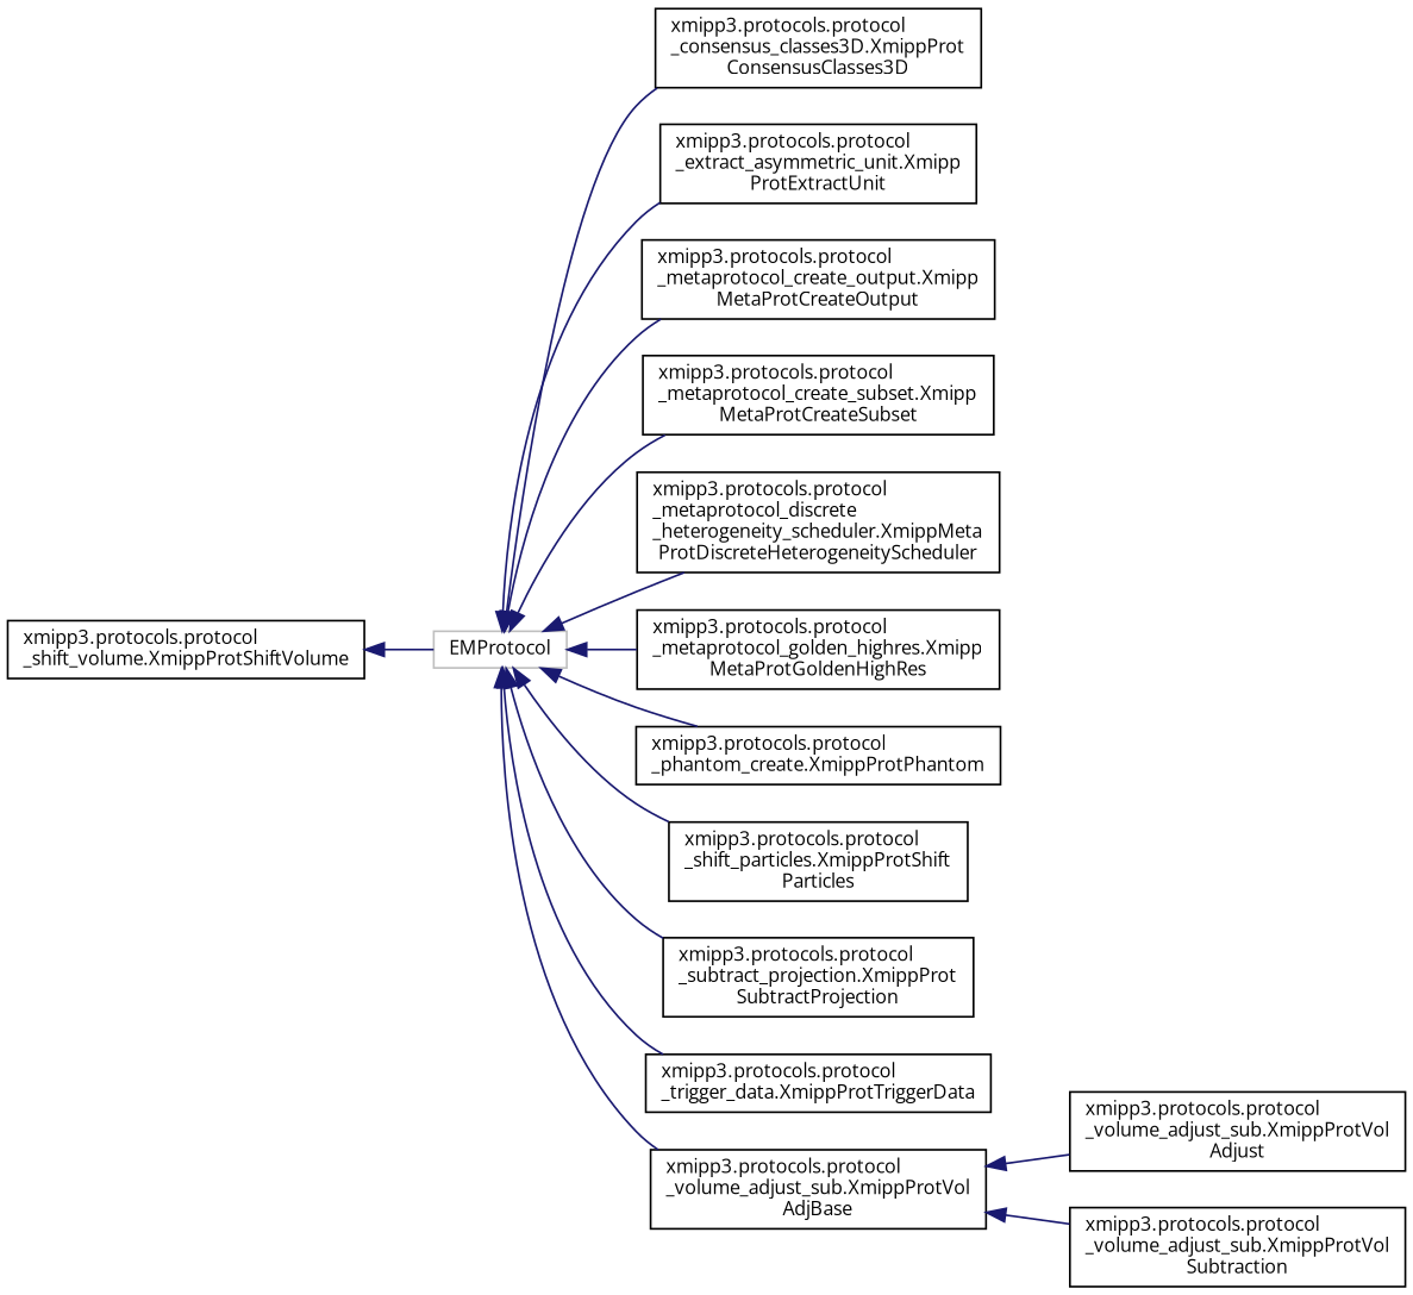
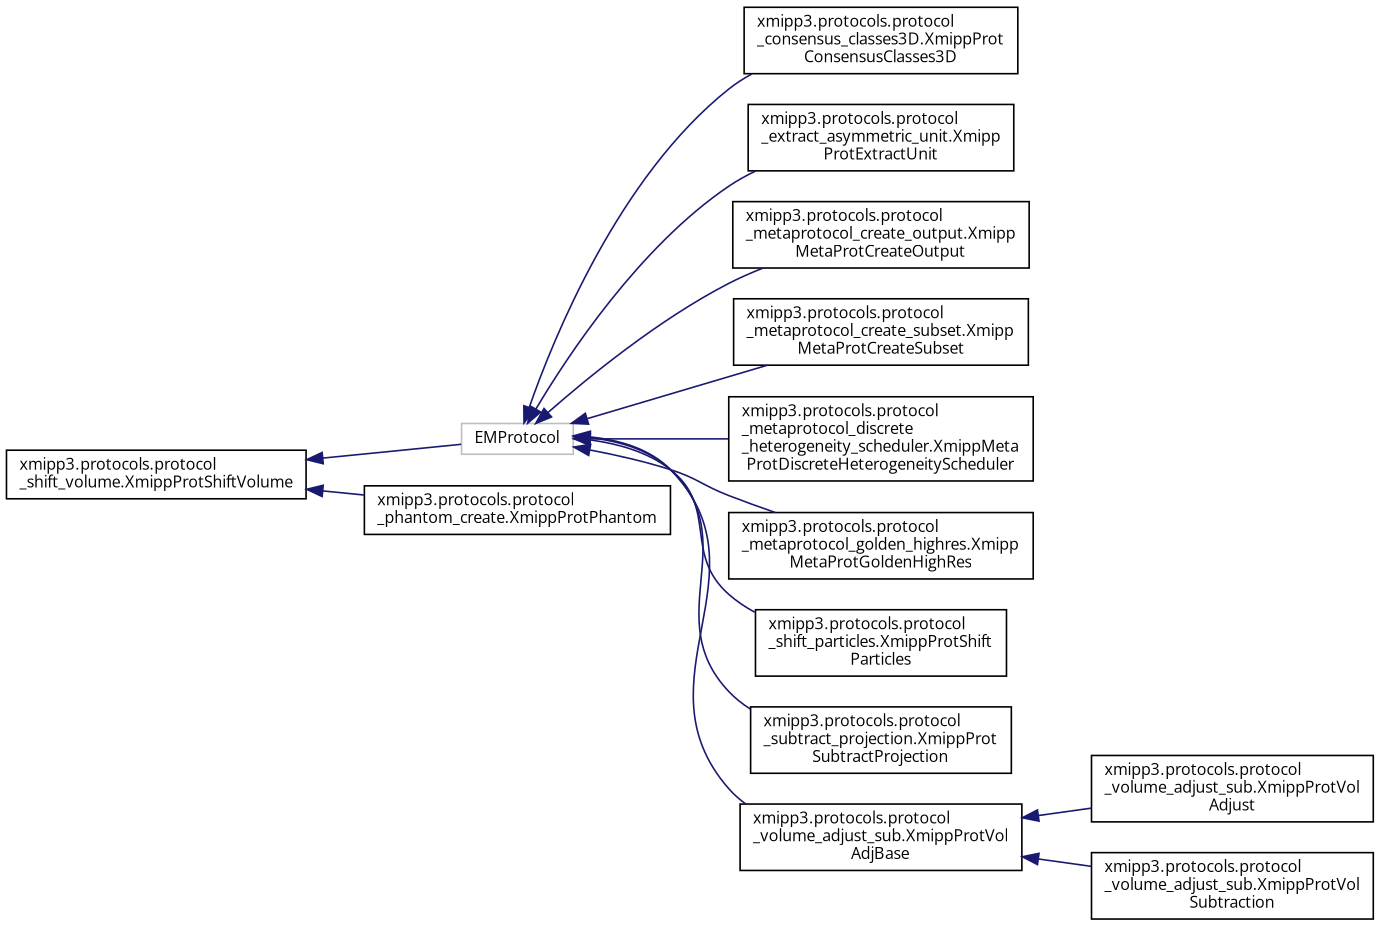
  digraph {
    fontname="Open Sans"
    rankdir=LR
    node [color=black fillcolor=white fontname="Open Sans" fontsize=10 shape=record style=filled]
    edge [color=midnightblue dir=back fontname="Open Sans" fontsize=10 labelfontname=Helvetica labelfontsize=10 style=solid]
    n1 [color=grey75 height=0.2 label=EMProtocol width=0.4]
    n2 [height=0.2 label="xmipp3.protocols.protocol\l_consensus_classes3D.XmippProt\lConsensusClasses3D" width=0.4]
    n3 [height=0.2 label="xmipp3.protocols.protocol\l_extract_asymmetric_unit.Xmipp\lProtExtractUnit" width=0.4]
    n4 [height=0.2 label="xmipp3.protocols.protocol\l_metaprotocol_create_output.Xmipp\lMetaProtCreateOutput" width=0.4]
    n5 [height=0.2 label="xmipp3.protocols.protocol\l_metaprotocol_create_subset.Xmipp\lMetaProtCreateSubset" width=0.4]
    n6 [height=0.2 label="xmipp3.protocols.protocol\l_metaprotocol_discrete\l_heterogeneity_scheduler.XmippMeta\lProtDiscreteHeterogeneityScheduler" width=0.4]
    n7 [height=0.2 label="xmipp3.protocols.protocol\l_metaprotocol_golden_highres.Xmipp\lMetaProtGoldenHighRes" width=0.4]
    n8 [height=0.2 label="xmipp3.protocols.protocol\l_phantom_create.XmippProtPhantom" width=0.4]
    n9 [height=0.2 label="xmipp3.protocols.protocol\l_shift_particles.XmippProtShift\lParticles" width=0.4]
    n10 [height=0.2 label="xmipp3.protocols.protocol\l_subtract_projection.XmippProt\lSubtractProjection" width=0.4]
-   n11 [height=0.2 label="xmipp3.protocols.protocol\l_trigger_data.XmippProtTriggerData" width=0.4]
    n12 [height=0.2 label="xmipp3.protocols.protocol\l_volume_adjust_sub.XmippProtVol\lAdjBase" width=0.4]
    n13 [height=0.2 label="xmipp3.protocols.protocol\l_shift_volume.XmippProtShiftVolume" width=0.4]
    n14 [height=0.2 label="xmipp3.protocols.protocol\l_volume_adjust_sub.XmippProtVol\lAdjust" width=0.4]
    n15 [height=0.2 label="xmipp3.protocols.protocol\l_volume_adjust_sub.XmippProtVol\lSubtraction" width=0.4]
    n1 -> n2
    n1 -> n3
    n1 -> n4
    n1 -> n5
    n1 -> n6
    n1 -> n7
-   n1 -> n8
+   n13 -> n8
    n1 -> n9
    n1 -> n10
-   n1 -> n11
    n1 -> n12
    n12 -> n14
    n12 -> n15
    n13 -> n1
  }
